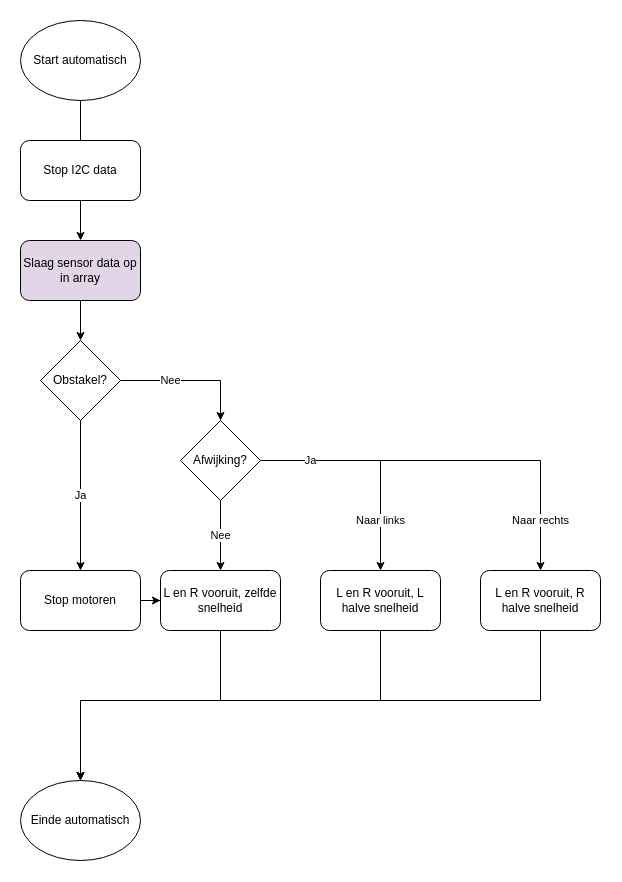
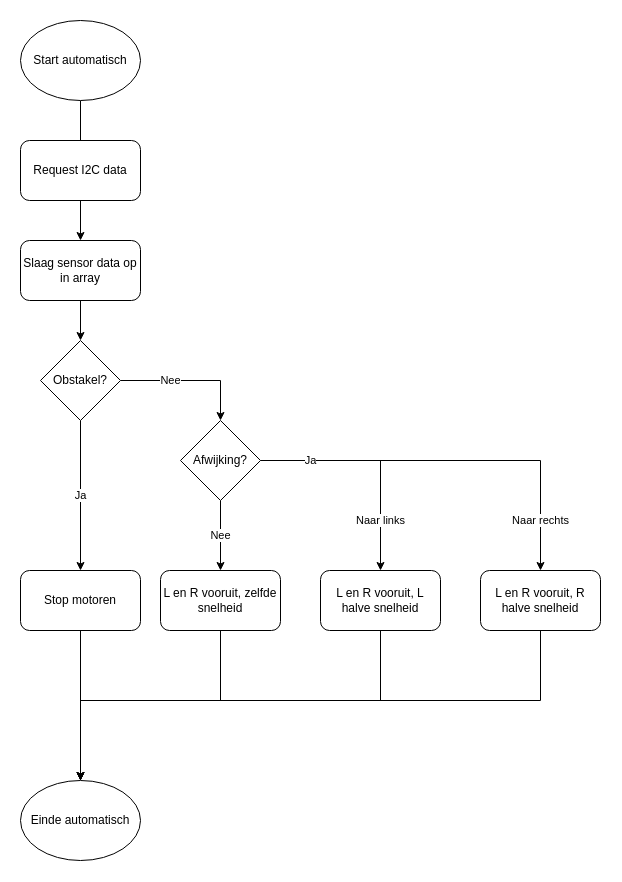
  <mxCell id="0" />
  <mxCell id="1" parent="0" />
  <mxCell id="2" value="" style="edgeStyle=orthogonalEdgeStyle;rounded=0;orthogonalLoop=1;jettySize=auto;html=1;endArrow=none;" edge="1" parent="1" source="3" target="6"><mxGeometry relative="1" as="geometry" /></mxCell>
  <mxCell id="3" value="Start automatisch" style="ellipse;whiteSpace=wrap;html=1;" vertex="1" parent="1"><mxGeometry x="20" y="20" width="120" height="80" as="geometry" /></mxCell>
  <mxCell id="4" value="Einde automatisch" style="ellipse;whiteSpace=wrap;html=1;" vertex="1" parent="1"><mxGeometry x="20" y="780" width="120" height="80" as="geometry" /></mxCell>
  <mxCell id="5" value="" style="edgeStyle=orthogonalEdgeStyle;rounded=0;orthogonalLoop=1;jettySize=auto;html=1;" edge="1" parent="1" source="6" target="8"><mxGeometry relative="1" as="geometry" /></mxCell>
- <mxCell id="6" value="Stop I2C data" style="rounded=1;whiteSpace=wrap;html=1;" vertex="1" parent="1"><mxGeometry x="20" y="140" width="120" height="60" as="geometry" /></mxCell>
+ <mxCell id="6" value="Request I2C data" style="rounded=1;whiteSpace=wrap;html=1;" vertex="1" parent="1"><mxGeometry x="20" y="140" width="120" height="60" as="geometry" /></mxCell>
  <mxCell id="7" value="" style="edgeStyle=orthogonalEdgeStyle;rounded=0;orthogonalLoop=1;jettySize=auto;html=1;" edge="1" parent="1" source="8" target="11"><mxGeometry relative="1" as="geometry" /></mxCell>
- <mxCell id="8" value="Slaag sensor data op in array" style="rounded=1;whiteSpace=wrap;html=1;fillColor=#e1d5e7;" vertex="1" parent="1"><mxGeometry x="20" y="240" width="120" height="60" as="geometry" /></mxCell>
+ <mxCell id="8" value="Slaag sensor data op in array" style="rounded=1;whiteSpace=wrap;html=1;" vertex="1" parent="1"><mxGeometry x="20" y="240" width="120" height="60" as="geometry" /></mxCell>
  <mxCell id="9" value="Ja" style="edgeStyle=orthogonalEdgeStyle;rounded=0;orthogonalLoop=1;jettySize=auto;html=1;entryX=0.5;entryY=0;entryDx=0;entryDy=0;" edge="1" parent="1" source="11" target="13"><mxGeometry relative="1" as="geometry"><mxPoint x="80" y="570" as="targetPoint" /></mxGeometry></mxCell>
  <mxCell id="10" value="Nee" style="edgeStyle=orthogonalEdgeStyle;rounded=0;orthogonalLoop=1;jettySize=auto;html=1;entryX=0.5;entryY=0;entryDx=0;entryDy=0;" edge="1" parent="1" source="11" target="18"><mxGeometry x="-0.286" relative="1" as="geometry"><mxPoint x="220" y="420" as="targetPoint" /><Array as="points"><mxPoint x="220" y="380" /></Array><mxPoint as="offset" /></mxGeometry></mxCell>
  <mxCell id="11" value="Obstakel?" style="rhombus;whiteSpace=wrap;html=1;" vertex="1" parent="1"><mxGeometry x="40" y="340" width="80" height="80" as="geometry" /></mxCell>
- <mxCell id="12" value="" style="edgeStyle=orthogonalEdgeStyle;rounded=0;orthogonalLoop=1;jettySize=auto;html=1;" edge="1" parent="1" source="13" target="20"><mxGeometry relative="1" as="geometry" /></mxCell>
+ <mxCell id="12" value="" style="edgeStyle=orthogonalEdgeStyle;rounded=0;orthogonalLoop=1;jettySize=auto;html=1;" edge="1" parent="1" source="13" target="4"><mxGeometry relative="1" as="geometry" /></mxCell>
  <mxCell id="13" value="Stop motoren" style="rounded=1;whiteSpace=wrap;html=1;" vertex="1" parent="1"><mxGeometry x="20" y="570" width="120" height="60" as="geometry" /></mxCell>
  <mxCell id="14" value="Nee" style="edgeStyle=orthogonalEdgeStyle;rounded=0;orthogonalLoop=1;jettySize=auto;html=1;" edge="1" parent="1" source="18" target="20"><mxGeometry relative="1" as="geometry" /></mxCell>
  <mxCell id="15" value="Naar links" style="edgeStyle=orthogonalEdgeStyle;rounded=0;orthogonalLoop=1;jettySize=auto;html=1;entryX=0.5;entryY=0;entryDx=0;entryDy=0;" edge="1" parent="1" source="18" target="22"><mxGeometry x="0.565" relative="1" as="geometry"><mxPoint as="offset" /></mxGeometry></mxCell>
  <mxCell id="16" value="Ja" style="edgeStyle=orthogonalEdgeStyle;rounded=0;orthogonalLoop=1;jettySize=auto;html=1;entryX=0.5;entryY=0;entryDx=0;entryDy=0;" edge="1" parent="1" source="18" target="24"><mxGeometry x="-0.744" relative="1" as="geometry"><mxPoint as="offset" /></mxGeometry></mxCell>
  <mxCell id="17" value="Naar rechts" style="edgeLabel;html=1;align=center;verticalAlign=middle;resizable=0;points=[];" vertex="1" connectable="0" parent="16"><mxGeometry x="0.662" y="-2" relative="1" as="geometry"><mxPoint x="1.98" y="15.97" as="offset" /></mxGeometry></mxCell>
  <mxCell id="18" value="Afwijking?" style="rhombus;whiteSpace=wrap;html=1;" vertex="1" parent="1"><mxGeometry x="180" y="420" width="80" height="80" as="geometry" /></mxCell>
  <mxCell id="19" style="edgeStyle=orthogonalEdgeStyle;rounded=0;orthogonalLoop=1;jettySize=auto;html=1;entryX=0.5;entryY=0;entryDx=0;entryDy=0;" edge="1" parent="1" source="20" target="4"><mxGeometry relative="1" as="geometry"><Array as="points"><mxPoint x="220" y="700" /><mxPoint x="80" y="700" /></Array></mxGeometry></mxCell>
  <mxCell id="20" value="L en R vooruit, zelfde snelheid" style="rounded=1;whiteSpace=wrap;html=1;" vertex="1" parent="1"><mxGeometry x="160" y="570" width="120" height="60" as="geometry" /></mxCell>
  <mxCell id="21" style="edgeStyle=orthogonalEdgeStyle;rounded=0;orthogonalLoop=1;jettySize=auto;html=1;entryX=0.5;entryY=0;entryDx=0;entryDy=0;" edge="1" parent="1" source="22" target="4"><mxGeometry relative="1" as="geometry"><Array as="points"><mxPoint x="380" y="700" /><mxPoint x="80" y="700" /></Array></mxGeometry></mxCell>
  <mxCell id="22" value="L en R vooruit, L halve snelheid" style="rounded=1;whiteSpace=wrap;html=1;" vertex="1" parent="1"><mxGeometry x="320" y="570" width="120" height="60" as="geometry" /></mxCell>
  <mxCell id="23" style="edgeStyle=orthogonalEdgeStyle;rounded=0;orthogonalLoop=1;jettySize=auto;html=1;" edge="1" parent="1" source="24" target="4"><mxGeometry relative="1" as="geometry"><Array as="points"><mxPoint x="540" y="700" /><mxPoint x="80" y="700" /></Array></mxGeometry></mxCell>
  <mxCell id="24" value="L en R vooruit, R halve snelheid" style="rounded=1;whiteSpace=wrap;html=1;" vertex="1" parent="1"><mxGeometry x="480" y="570" width="120" height="60" as="geometry" /></mxCell>
